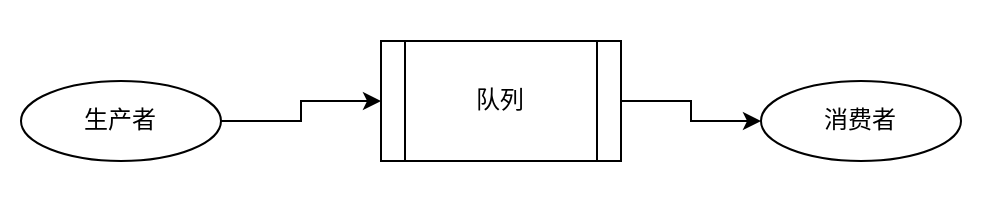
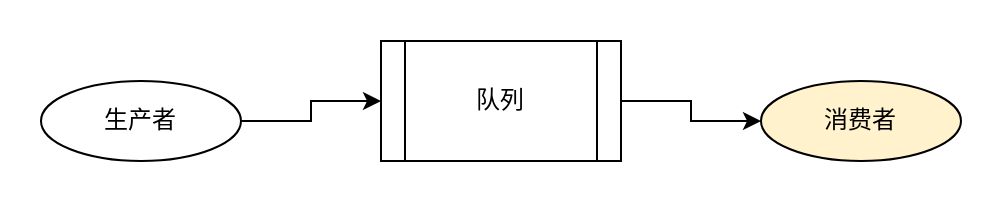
  <mxCell id="0" />
  <mxCell id="1" parent="0" />
  <mxCell id="2" value="" style="edgeStyle=orthogonalEdgeStyle;rounded=0;orthogonalLoop=1;jettySize=auto;html=1;" edge="1" parent="1" source="3" target="5"><mxGeometry relative="1" as="geometry" /></mxCell>
- <mxCell id="3" value="生产者" style="ellipse;whiteSpace=wrap;html=1;" vertex="1" parent="1"><mxGeometry x="10" y="40" width="100" height="40" as="geometry" /></mxCell>
+ <mxCell id="3" value="生产者" style="ellipse;whiteSpace=wrap;html=1;" vertex="1" parent="1"><mxGeometry x="20" y="40" width="100" height="40" as="geometry" /></mxCell>
  <mxCell id="4" value="" style="edgeStyle=orthogonalEdgeStyle;rounded=0;orthogonalLoop=1;jettySize=auto;html=1;" edge="1" parent="1" source="5" target="6"><mxGeometry relative="1" as="geometry" /></mxCell>
  <mxCell id="5" value="队列" style="shape=process;whiteSpace=wrap;html=1;backgroundOutline=1;gradientColor=none;" vertex="1" parent="1"><mxGeometry x="190" y="20" width="120" height="60" as="geometry" /></mxCell>
- <mxCell id="6" value="消费者" style="ellipse;whiteSpace=wrap;html=1;" vertex="1" parent="1"><mxGeometry x="380" y="40" width="100" height="40" as="geometry" /></mxCell>
+ <mxCell id="6" value="消费者" style="ellipse;whiteSpace=wrap;html=1;fillColor=#fff2cc;" vertex="1" parent="1"><mxGeometry x="380" y="40" width="100" height="40" as="geometry" /></mxCell>
